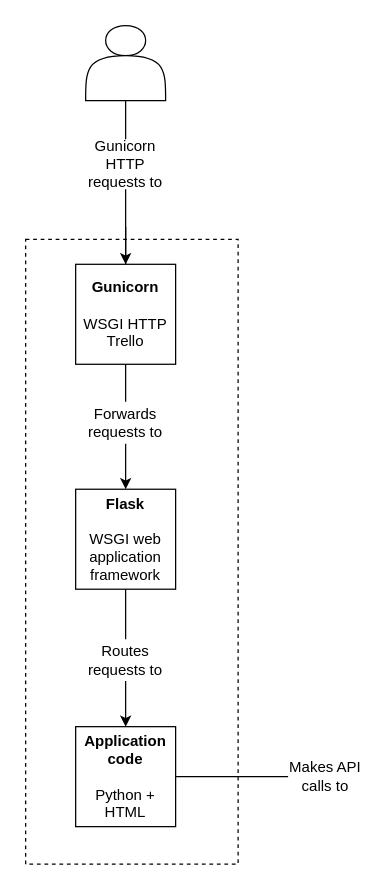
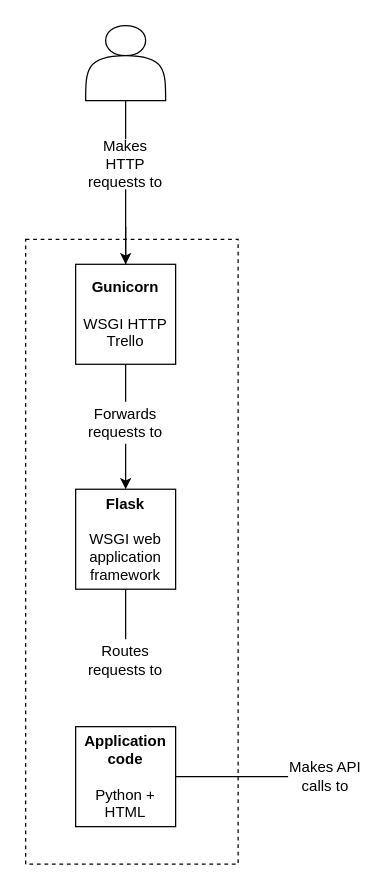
  <mxCell id="0" />
  <mxCell id="1" parent="0" />
  <mxCell id="2" value="" style="rounded=0;whiteSpace=wrap;html=1;fillColor=none;dashed=1;" vertex="1" parent="1"><mxGeometry x="20" y="191" width="170" height="500" as="geometry" /></mxCell>
  <mxCell id="3" value="&lt;b&gt;Application code&lt;/b&gt;&lt;br&gt;&lt;br&gt;Python + HTML" style="whiteSpace=wrap;html=1;aspect=fixed;" vertex="1" parent="1"><mxGeometry x="60" y="581" width="80" height="80" as="geometry" /></mxCell>
  <mxCell id="4" value="&lt;b&gt;Gunicorn&lt;/b&gt;&lt;br&gt;&lt;br&gt;WSGI HTTP Trello" style="whiteSpace=wrap;html=1;aspect=fixed;" vertex="1" parent="1"><mxGeometry x="60" y="211" width="80" height="80" as="geometry" /></mxCell>
  <mxCell id="5" value="&lt;b&gt;Flask&lt;/b&gt;&lt;br&gt;&lt;br&gt;WSGI web application framework" style="whiteSpace=wrap;html=1;aspect=fixed;" vertex="1" parent="1"><mxGeometry x="60" y="391" width="80" height="80" as="geometry" /></mxCell>
  <mxCell id="6" value="" style="shape=actor;whiteSpace=wrap;html=1;" vertex="1" parent="1"><mxGeometry x="68" y="20" width="64" height="60" as="geometry" /></mxCell>
  <mxCell id="7" value="" style="endArrow=classic;html=1;exitX=0.5;exitY=1;exitDx=0;exitDy=0;entryX=0.5;entryY=0;entryDx=0;entryDy=0;" edge="1" parent="1" target="4"><mxGeometry width="50" height="50" relative="1" as="geometry"><mxPoint x="100" y="181" as="sourcePoint" /><mxPoint x="280" y="381" as="targetPoint" /></mxGeometry></mxCell>
  <mxCell id="8" value="" style="endArrow=classic;html=1;exitX=0.5;exitY=1;exitDx=0;exitDy=0;entryX=0.5;entryY=0;entryDx=0;entryDy=0;" edge="1" parent="1" source="14" target="5"><mxGeometry width="50" height="50" relative="1" as="geometry"><mxPoint x="230" y="401" as="sourcePoint" /><mxPoint x="280" y="351" as="targetPoint" /></mxGeometry></mxCell>
- <mxCell id="9" value="" style="endArrow=classic;html=1;exitX=0.5;exitY=1;exitDx=0;exitDy=0;entryX=0.5;entryY=0;entryDx=0;entryDy=0;" edge="1" parent="1" source="12" target="3"><mxGeometry width="50" height="50" relative="1" as="geometry"><mxPoint x="230" y="464.5" as="sourcePoint" /><mxPoint x="280" y="414.5" as="targetPoint" /></mxGeometry></mxCell>
  <mxCell id="10" value="Makes API calls to" style="text;html=1;strokeColor=none;fillColor=none;align=center;verticalAlign=middle;whiteSpace=wrap;rounded=0;dashed=1;" vertex="1" parent="1"><mxGeometry x="230" y="611" width="60" height="20" as="geometry" /></mxCell>
  <mxCell id="11" value="" style="endArrow=none;html=1;exitX=1;exitY=0.5;exitDx=0;exitDy=0;entryX=0;entryY=0.5;entryDx=0;entryDy=0;endFill=0;" edge="1" parent="1" source="3" target="10"><mxGeometry width="50" height="50" relative="1" as="geometry"><mxPoint x="140" y="621" as="sourcePoint" /><mxPoint x="280" y="621" as="targetPoint" /></mxGeometry></mxCell>
  <mxCell id="12" value="Routes requests to" style="text;html=1;strokeColor=none;fillColor=none;align=center;verticalAlign=middle;whiteSpace=wrap;rounded=0;dashed=1;" vertex="1" parent="1"><mxGeometry x="65" y="511" width="70" height="33.5" as="geometry" /></mxCell>
  <mxCell id="13" value="" style="endArrow=none;html=1;exitX=0.5;exitY=0;exitDx=0;exitDy=0;entryX=0.5;entryY=1;entryDx=0;entryDy=0;" edge="1" parent="1" source="12" target="5"><mxGeometry width="50" height="50" relative="1" as="geometry"><mxPoint x="250" y="451" as="sourcePoint" /><mxPoint x="300" y="401" as="targetPoint" /></mxGeometry></mxCell>
  <mxCell id="14" value="Forwards requests to" style="text;html=1;strokeColor=none;fillColor=none;align=center;verticalAlign=middle;whiteSpace=wrap;rounded=0;dashed=1;" vertex="1" parent="1"><mxGeometry x="65" y="321" width="70" height="33.5" as="geometry" /></mxCell>
  <mxCell id="15" value="" style="endArrow=none;html=1;entryX=0.5;entryY=1;entryDx=0;entryDy=0;exitX=0.5;exitY=0;exitDx=0;exitDy=0;" edge="1" parent="1" source="14" target="4"><mxGeometry width="50" height="50" relative="1" as="geometry"><mxPoint x="250" y="541" as="sourcePoint" /><mxPoint x="300" y="491" as="targetPoint" /></mxGeometry></mxCell>
  <mxCell id="16" value="" style="edgeStyle=orthogonalEdgeStyle;rounded=0;orthogonalLoop=1;jettySize=auto;html=1;endArrow=none;endFill=0;exitX=0.5;exitY=1;exitDx=0;exitDy=0;" edge="1" parent="1" source="17" target="4"><mxGeometry relative="1" as="geometry"><mxPoint x="100" y="181" as="sourcePoint" /></mxGeometry></mxCell>
- <mxCell id="17" value="Gunicorn HTTP requests to" style="text;html=1;strokeColor=none;fillColor=none;align=center;verticalAlign=middle;whiteSpace=wrap;rounded=0;dashed=1;" vertex="1" parent="1"><mxGeometry x="65" y="111" width="70" height="40" as="geometry" /></mxCell>
+ <mxCell id="17" value="Makes HTTP requests to" style="text;html=1;strokeColor=none;fillColor=none;align=center;verticalAlign=middle;whiteSpace=wrap;rounded=0;dashed=1;" vertex="1" parent="1"><mxGeometry x="65" y="111" width="70" height="40" as="geometry" /></mxCell>
  <mxCell id="18" value="" style="endArrow=none;html=1;entryX=0.5;entryY=1;entryDx=0;entryDy=0;exitX=0.5;exitY=0;exitDx=0;exitDy=0;" edge="1" parent="1" source="17" target="6"><mxGeometry width="50" height="50" relative="1" as="geometry"><mxPoint x="250" y="191" as="sourcePoint" /><mxPoint x="300" y="141" as="targetPoint" /></mxGeometry></mxCell>
